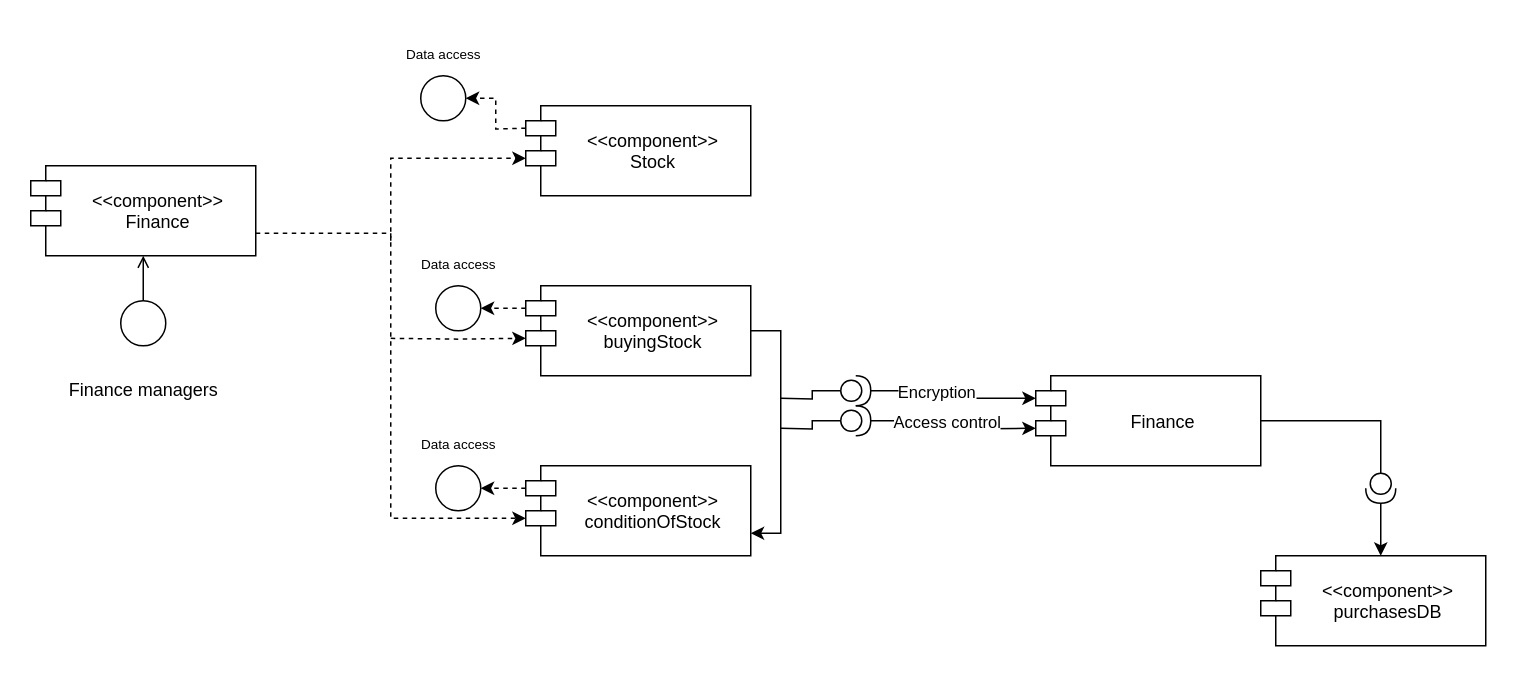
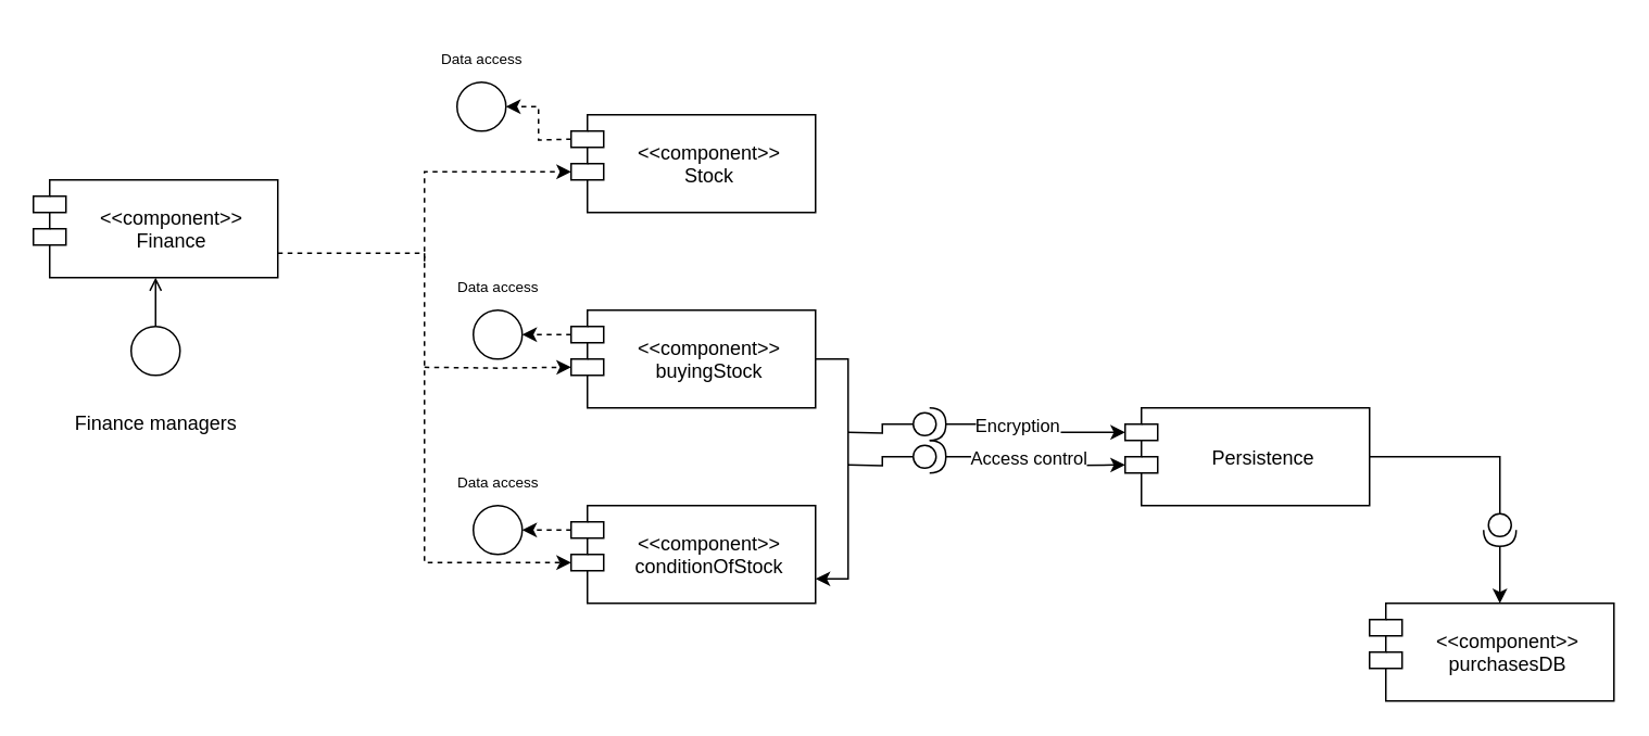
  <mxCell id="0" />
  <mxCell id="1" parent="0" />
  <mxCell id="2" style="edgeStyle=orthogonalEdgeStyle;rounded=0;orthogonalLoop=1;jettySize=auto;html=1;exitX=1;exitY=0.75;exitDx=0;exitDy=0;entryX=0;entryY=0;entryDx=0;entryDy=35;entryPerimeter=0;dashed=1;" parent="1" source="3" target="8" edge="1"><mxGeometry relative="1" as="geometry" /></mxCell>
  <mxCell id="3" value="&lt;&lt;component&gt;&gt;&#10;Finance" style="shape=module;align=left;spacingLeft=20;align=center;verticalAlign=middle;fillStyle=auto;horizontal=1;" parent="1" vertex="1"><mxGeometry x="20" y="110" width="150" height="60" as="geometry" /></mxCell>
  <mxCell id="4" value="" style="ellipse;html=1;fillStyle=auto;" parent="1" vertex="1"><mxGeometry x="80" y="200" width="30" height="30" as="geometry" /></mxCell>
  <mxCell id="5" value="" style="endArrow=open;html=1;rounded=0;align=center;verticalAlign=top;endFill=0;labelBackgroundColor=none;endSize=6;entryX=0.5;entryY=1;entryDx=0;entryDy=0;" parent="1" source="4" target="3" edge="1"><mxGeometry relative="1" as="geometry"><mxPoint x="80" y="130" as="targetPoint" /></mxGeometry></mxCell>
  <mxCell id="6" value="Finance managers" style="text;html=1;align=center;verticalAlign=middle;resizable=0;points=[];autosize=1;strokeColor=none;fillColor=none;" parent="1" vertex="1"><mxGeometry x="35" y="245" width="120" height="30" as="geometry" /></mxCell>
  <mxCell id="7" style="edgeStyle=orthogonalEdgeStyle;rounded=0;orthogonalLoop=1;jettySize=auto;html=1;exitX=0;exitY=0;exitDx=0;exitDy=15;exitPerimeter=0;dashed=1;" parent="1" source="8" edge="1"><mxGeometry relative="1" as="geometry"><mxPoint x="320" y="325.053" as="targetPoint" /></mxGeometry></mxCell>
  <mxCell id="8" value="&lt;&lt;component&gt;&gt;&#10;conditionOfStock" style="shape=module;align=left;spacingLeft=20;align=center;verticalAlign=middle;fillStyle=auto;horizontal=1;" parent="1" vertex="1"><mxGeometry x="350" y="310" width="150" height="60" as="geometry" /></mxCell>
  <mxCell id="9" style="edgeStyle=orthogonalEdgeStyle;rounded=0;orthogonalLoop=1;jettySize=auto;html=1;exitX=0;exitY=0;exitDx=0;exitDy=35;exitPerimeter=0;dashed=1;entryX=0;entryY=0;entryDx=0;entryDy=35;entryPerimeter=0;" parent="1" target="11" edge="1"><mxGeometry relative="1" as="geometry"><mxPoint x="260" y="225.053" as="sourcePoint" /></mxGeometry></mxCell>
  <mxCell id="10" style="edgeStyle=orthogonalEdgeStyle;rounded=0;orthogonalLoop=1;jettySize=auto;html=1;entryX=1;entryY=0.75;entryDx=0;entryDy=0;exitX=1;exitY=0.5;exitDx=0;exitDy=0;" parent="1" source="11" target="8" edge="1"><mxGeometry relative="1" as="geometry" /></mxCell>
  <mxCell id="11" value="&lt;&lt;component&gt;&gt;&#10;buyingStock" style="shape=module;align=left;spacingLeft=20;align=center;verticalAlign=middle;fillStyle=auto;horizontal=1;" parent="1" vertex="1"><mxGeometry x="350" y="190" width="150" height="60" as="geometry" /></mxCell>
  <mxCell id="12" style="edgeStyle=orthogonalEdgeStyle;rounded=0;orthogonalLoop=1;jettySize=auto;html=1;dashed=1;entryX=0;entryY=0;entryDx=0;entryDy=35;entryPerimeter=0;" parent="1" target="13" edge="1"><mxGeometry relative="1" as="geometry"><mxPoint x="260" y="160" as="sourcePoint" /><Array as="points"><mxPoint x="260" y="105" /></Array></mxGeometry></mxCell>
  <mxCell id="13" value="&lt;&lt;component&gt;&gt;&#10;Stock" style="shape=module;align=left;spacingLeft=20;align=center;verticalAlign=middle;fillStyle=auto;horizontal=1;" parent="1" vertex="1"><mxGeometry x="350" y="70" width="150" height="60" as="geometry" /></mxCell>
  <mxCell id="14" value="" style="ellipse;html=1;fillStyle=auto;" parent="1" vertex="1"><mxGeometry x="290" y="310" width="30" height="30" as="geometry" /></mxCell>
  <mxCell id="15" style="edgeStyle=orthogonalEdgeStyle;rounded=0;orthogonalLoop=1;jettySize=auto;html=1;exitX=0;exitY=0;exitDx=0;exitDy=15;exitPerimeter=0;dashed=1;" parent="1" edge="1"><mxGeometry relative="1" as="geometry"><mxPoint x="320" y="205.053" as="targetPoint" /><mxPoint x="350" y="205" as="sourcePoint" /></mxGeometry></mxCell>
  <mxCell id="16" value="" style="ellipse;html=1;fillStyle=auto;" parent="1" vertex="1"><mxGeometry x="290" y="190" width="30" height="30" as="geometry" /></mxCell>
  <mxCell id="17" style="edgeStyle=orthogonalEdgeStyle;rounded=0;orthogonalLoop=1;jettySize=auto;html=1;exitX=0;exitY=0;exitDx=0;exitDy=15;exitPerimeter=0;dashed=1;entryX=1;entryY=0.5;entryDx=0;entryDy=0;" parent="1" target="18" edge="1"><mxGeometry relative="1" as="geometry"><mxPoint x="320" y="85.053" as="targetPoint" /><mxPoint x="350" y="85" as="sourcePoint" /></mxGeometry></mxCell>
  <mxCell id="18" value="" style="ellipse;html=1;fillStyle=auto;" parent="1" vertex="1"><mxGeometry x="280" y="50" width="30" height="30" as="geometry" /></mxCell>
  <mxCell id="19" value="&lt;font style=&quot;font-size: 9px;&quot;&gt;Data access&lt;/font&gt;" style="text;html=1;align=center;verticalAlign=middle;resizable=0;points=[];autosize=1;strokeColor=none;fillColor=none;" parent="1" vertex="1"><mxGeometry x="270" y="280" width="70" height="30" as="geometry" /></mxCell>
  <mxCell id="20" value="&lt;font style=&quot;font-size: 9px;&quot;&gt;Data access&lt;/font&gt;" style="text;html=1;align=center;verticalAlign=middle;resizable=0;points=[];autosize=1;strokeColor=none;fillColor=none;" parent="1" vertex="1"><mxGeometry x="270" y="160" width="70" height="30" as="geometry" /></mxCell>
  <mxCell id="21" value="&lt;font style=&quot;font-size: 9px;&quot;&gt;Data access&lt;/font&gt;" style="text;html=1;align=center;verticalAlign=middle;resizable=0;points=[];autosize=1;strokeColor=none;fillColor=none;" parent="1" vertex="1"><mxGeometry x="260" y="20" width="70" height="30" as="geometry" /></mxCell>
  <mxCell id="22" style="edgeStyle=orthogonalEdgeStyle;rounded=0;orthogonalLoop=1;jettySize=auto;html=1;startArrow=none;" parent="1" source="26" edge="1"><mxGeometry relative="1" as="geometry"><mxPoint x="920" y="370" as="targetPoint" /></mxGeometry></mxCell>
- <mxCell id="23" value="Finance" style="shape=module;align=left;spacingLeft=20;align=center;verticalAlign=middle;fillStyle=auto;horizontal=1;" parent="1" vertex="1"><mxGeometry x="690" y="250" width="150" height="60" as="geometry" /></mxCell>
+ <mxCell id="23" value="Persistence" style="shape=module;align=left;spacingLeft=20;align=center;verticalAlign=middle;fillStyle=auto;horizontal=1;" parent="1" vertex="1"><mxGeometry x="690" y="250" width="150" height="60" as="geometry" /></mxCell>
  <mxCell id="24" value="&lt;&lt;component&gt;&gt;&#10;purchasesDB" style="shape=module;align=left;spacingLeft=20;align=center;verticalAlign=middle;fillStyle=auto;horizontal=1;" parent="1" vertex="1"><mxGeometry x="840" y="370" width="150" height="60" as="geometry" /></mxCell>
  <mxCell id="25" value="" style="edgeStyle=orthogonalEdgeStyle;rounded=0;orthogonalLoop=1;jettySize=auto;html=1;endArrow=none;" parent="1" source="23" target="26" edge="1"><mxGeometry relative="1" as="geometry"><mxPoint x="920" y="370" as="targetPoint" /><mxPoint x="840" y="280.034" as="sourcePoint" /></mxGeometry></mxCell>
  <mxCell id="26" value="" style="shape=providedRequiredInterface;html=1;verticalLabelPosition=bottom;sketch=0;fontSize=9;direction=south;" parent="1" vertex="1"><mxGeometry x="910" y="315" width="20" height="20" as="geometry" /></mxCell>
  <mxCell id="27" value="" style="edgeStyle=orthogonalEdgeStyle;rounded=0;orthogonalLoop=1;jettySize=auto;html=1;exitX=0;exitY=0;exitDx=0;exitDy=15;exitPerimeter=0;entryX=0;entryY=0.5;entryDx=0;entryDy=0;entryPerimeter=0;endArrow=none;" parent="1" target="30" edge="1"><mxGeometry relative="1" as="geometry"><mxPoint x="690" y="265" as="targetPoint" /><mxPoint x="520" y="265" as="sourcePoint" /></mxGeometry></mxCell>
  <mxCell id="28" style="edgeStyle=orthogonalEdgeStyle;rounded=0;orthogonalLoop=1;jettySize=auto;html=1;entryX=0;entryY=0;entryDx=0;entryDy=15;entryPerimeter=0;" parent="1" source="30" target="23" edge="1"><mxGeometry relative="1" as="geometry" /></mxCell>
  <mxCell id="29" value="Encryption" style="edgeLabel;html=1;align=center;verticalAlign=middle;resizable=0;points=[];" parent="28" vertex="1" connectable="0"><mxGeometry x="-0.252" relative="1" as="geometry"><mxPoint as="offset" /></mxGeometry></mxCell>
  <mxCell id="30" value="" style="shape=providedRequiredInterface;html=1;verticalLabelPosition=bottom;sketch=0;fontSize=9;direction=east;" parent="1" vertex="1"><mxGeometry x="560" y="250" width="20" height="20" as="geometry" /></mxCell>
  <mxCell id="31" value="" style="edgeStyle=orthogonalEdgeStyle;rounded=0;orthogonalLoop=1;jettySize=auto;html=1;exitX=0;exitY=0;exitDx=0;exitDy=15;exitPerimeter=0;entryX=0;entryY=0.5;entryDx=0;entryDy=0;entryPerimeter=0;endArrow=none;" parent="1" target="34" edge="1"><mxGeometry relative="1" as="geometry"><mxPoint x="690" y="285" as="targetPoint" /><mxPoint x="520" y="285" as="sourcePoint" /></mxGeometry></mxCell>
  <mxCell id="32" style="edgeStyle=orthogonalEdgeStyle;rounded=0;orthogonalLoop=1;jettySize=auto;html=1;entryX=0;entryY=0;entryDx=0;entryDy=15;entryPerimeter=0;" parent="1" source="34" edge="1"><mxGeometry relative="1" as="geometry"><mxPoint x="690" y="285" as="targetPoint" /></mxGeometry></mxCell>
  <mxCell id="33" value="Access control" style="edgeLabel;html=1;align=center;verticalAlign=middle;resizable=0;points=[];" parent="32" vertex="1" connectable="0"><mxGeometry x="-0.252" relative="1" as="geometry"><mxPoint x="7" as="offset" /></mxGeometry></mxCell>
  <mxCell id="34" value="" style="shape=providedRequiredInterface;html=1;verticalLabelPosition=bottom;sketch=0;fontSize=9;direction=east;" parent="1" vertex="1"><mxGeometry x="560" y="270" width="20" height="20" as="geometry" /></mxCell>
